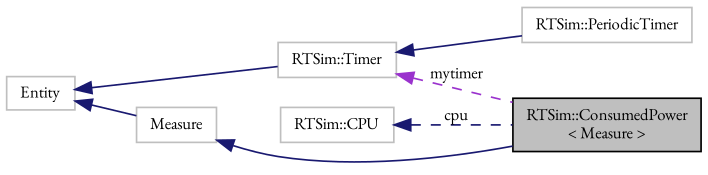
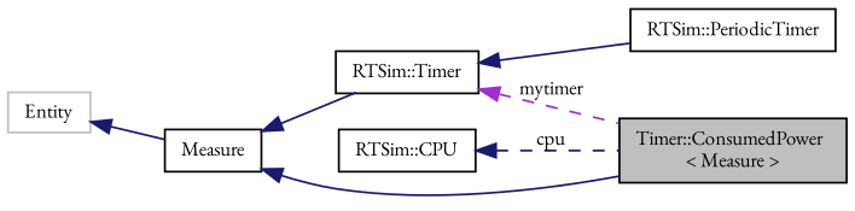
  digraph {
    fontname="EB Garamond"
    rankdir=LR
    node [color=black fillcolor=white fontname="EB Garamond" fontsize=10 shape=record style=filled]
    edge [color=midnightblue dir=back fontname="EB Garamond" fontsize=10 labelfontname=Helvetica labelfontsize=10 style=solid]
-   n1 [fillcolor=grey75 fontcolor=black height=0.2 label="RTSim::ConsumedPower\l\< Measure \>" width=0.4]
-   n2 [color=grey75 height=0.2 label=Measure width=0.4]
-   n3 [color=grey75 height=0.2 label="RTSim::CPU" width=0.4]
+   n1 [fillcolor=grey75 fontcolor=black height=0.2 label="Timer::ConsumedPower\l\< Measure \>" width=0.4]
+   n2 [height=0.2 label=Measure width=0.4]
+   n3 [height=0.2 label="RTSim::CPU" width=0.4]
    n4 [color=grey75 height=0.2 label=Entity width=0.4]
-   n5 [color=grey75 height=0.2 label="RTSim::Timer" width=0.4]
-   n6 [color=grey75 height=0.2 label="RTSim::PeriodicTimer" width=0.4]
+   n5 [height=0.2 label="RTSim::Timer" width=0.4]
+   n6 [height=0.2 label="RTSim::PeriodicTimer" width=0.4]
    n2 -> n1
    n3 -> n1 [label=" cpu" style=dashed]
    n4 -> n2
-   n4 -> n5
+   n2 -> n5
    n5 -> n1 [color=darkorchid3 label=" mytimer" style=dashed]
    n5 -> n6
  }
